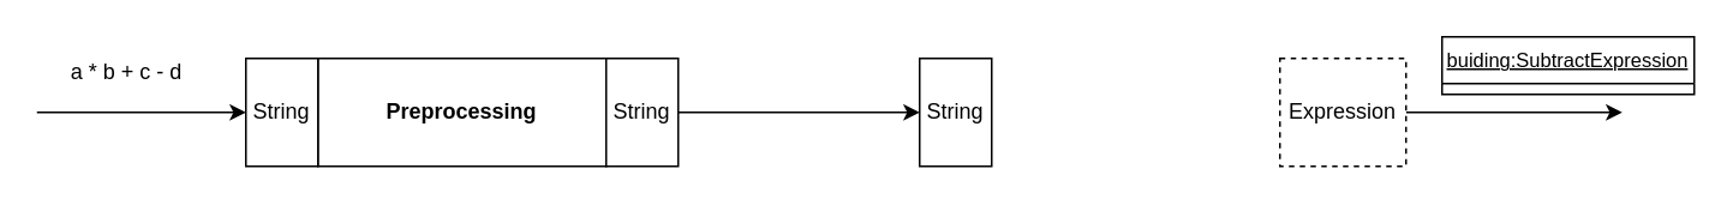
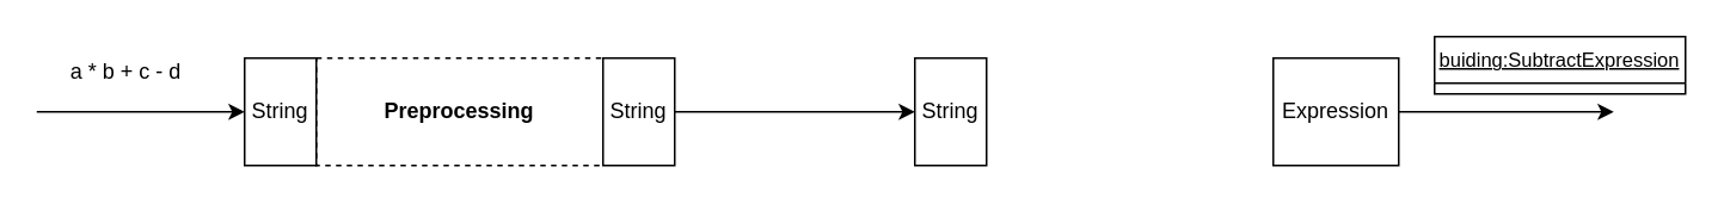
  <mxCell id="0" />
  <mxCell id="1" parent="0" />
  <mxCell id="2" value="" style="endArrow=classic;html=1;rounded=0;entryX=0;entryY=0.5;entryDx=0;entryDy=0;" edge="1" parent="1" target="8"><mxGeometry width="50" height="50" relative="1" as="geometry"><mxPoint x="20" y="62" as="sourcePoint" /><mxPoint x="166" y="65" as="targetPoint" /></mxGeometry></mxCell>
  <mxCell id="3" value="" style="endArrow=classic;html=1;rounded=0;entryX=0;entryY=0.5;entryDx=0;entryDy=0;exitX=1;exitY=0.5;exitDx=0;exitDy=0;" edge="1" parent="1" source="9" target="11"><mxGeometry width="50" height="50" relative="1" as="geometry"><mxPoint x="380" y="62" as="sourcePoint" /><mxPoint x="540" y="61.71" as="targetPoint" /></mxGeometry></mxCell>
  <mxCell id="4" value="" style="endArrow=classic;html=1;rounded=0;exitX=1;exitY=0.5;exitDx=0;exitDy=0;" edge="1" parent="1" source="12"><mxGeometry width="50" height="50" relative="1" as="geometry"><mxPoint x="790" y="61.71" as="sourcePoint" /><mxPoint x="900" y="62" as="targetPoint" /></mxGeometry></mxCell>
  <mxCell id="5" value="a * b + c - d" style="text;html=1;strokeColor=none;fillColor=none;align=center;verticalAlign=middle;whiteSpace=wrap;rounded=0;" vertex="1" parent="1"><mxGeometry x="30" y="25" width="80" height="30" as="geometry" /></mxCell>
  <mxCell id="6" value="" style="group" vertex="1" connectable="0" parent="1"><mxGeometry x="136" y="32" width="240" height="60" as="geometry" /></mxCell>
- <mxCell id="7" value="&lt;b&gt;Preprocessing&lt;/b&gt;" style="rounded=0;whiteSpace=wrap;html=1;" vertex="1" parent="6"><mxGeometry x="40" width="160" height="60" as="geometry" /></mxCell>
+ <mxCell id="7" value="&lt;b&gt;Preprocessing&lt;/b&gt;" style="rounded=0;whiteSpace=wrap;html=1;dashed=1;" vertex="1" parent="6"><mxGeometry x="40" width="160" height="60" as="geometry" /></mxCell>
  <mxCell id="8" value="String" style="rounded=0;whiteSpace=wrap;html=1;" vertex="1" parent="6"><mxGeometry width="40" height="60" as="geometry" /></mxCell>
  <mxCell id="9" value="String" style="rounded=0;whiteSpace=wrap;html=1;" vertex="1" parent="6"><mxGeometry x="200" width="40" height="60" as="geometry" /></mxCell>
  <mxCell id="10" value="" style="group" vertex="1" connectable="0" parent="1"><mxGeometry x="510" y="32" width="270" height="60" as="geometry" /></mxCell>
  <mxCell id="11" value="String" style="rounded=0;whiteSpace=wrap;html=1;" vertex="1" parent="10"><mxGeometry width="40" height="60" as="geometry" /></mxCell>
- <mxCell id="12" value="Expression" style="rounded=0;whiteSpace=wrap;html=1;dashed=1;" vertex="1" parent="10"><mxGeometry x="200" width="70" height="60" as="geometry" /></mxCell>
+ <mxCell id="12" value="Expression" style="rounded=0;whiteSpace=wrap;html=1;" vertex="1" parent="10"><mxGeometry x="200" width="70" height="60" as="geometry" /></mxCell>
  <mxCell id="13" value="&lt;font size=&quot;1&quot; style=&quot;&quot;&gt;&lt;u style=&quot;font-size: 11px;&quot;&gt;buiding:SubtractExpression&lt;/u&gt;&lt;/font&gt;" style="swimlane;fontStyle=0;childLayout=stackLayout;horizontal=1;startSize=26;fillColor=none;horizontalStack=0;resizeParent=1;resizeParentMax=0;resizeLast=0;collapsible=1;marginBottom=0;whiteSpace=wrap;html=1;" vertex="1" parent="1"><mxGeometry x="800" y="20" width="140" height="32" as="geometry" /></mxCell>
